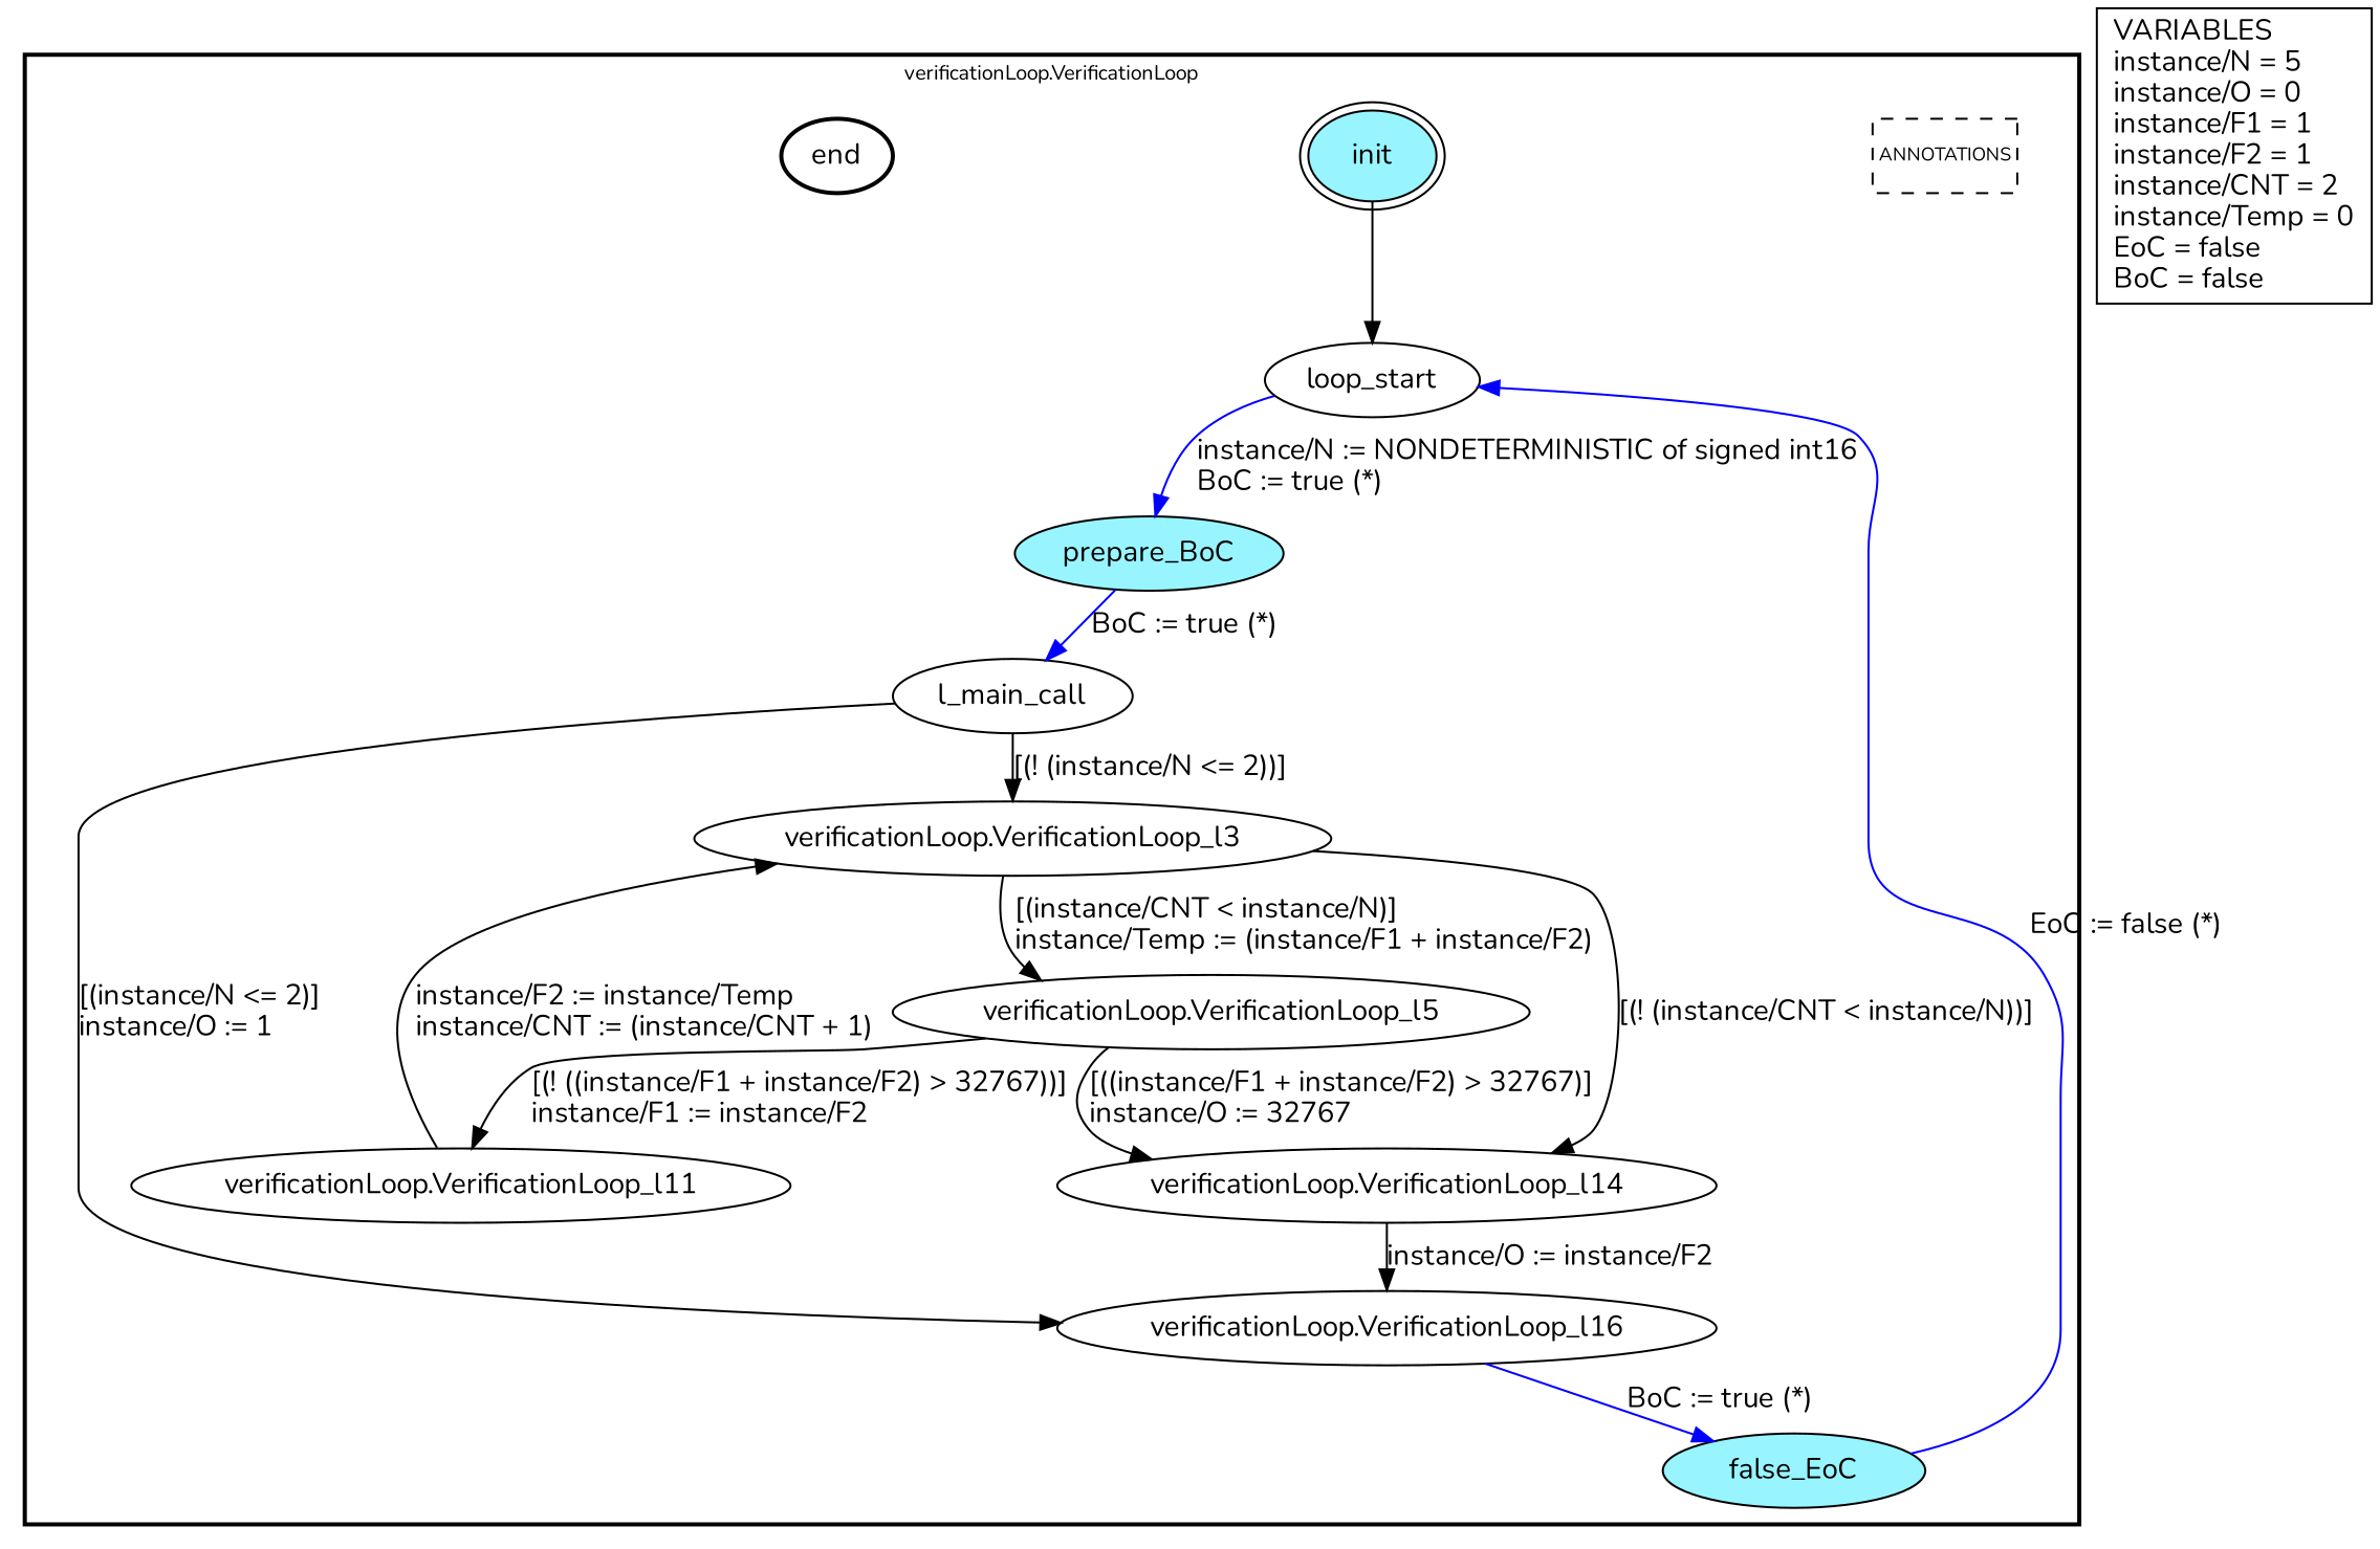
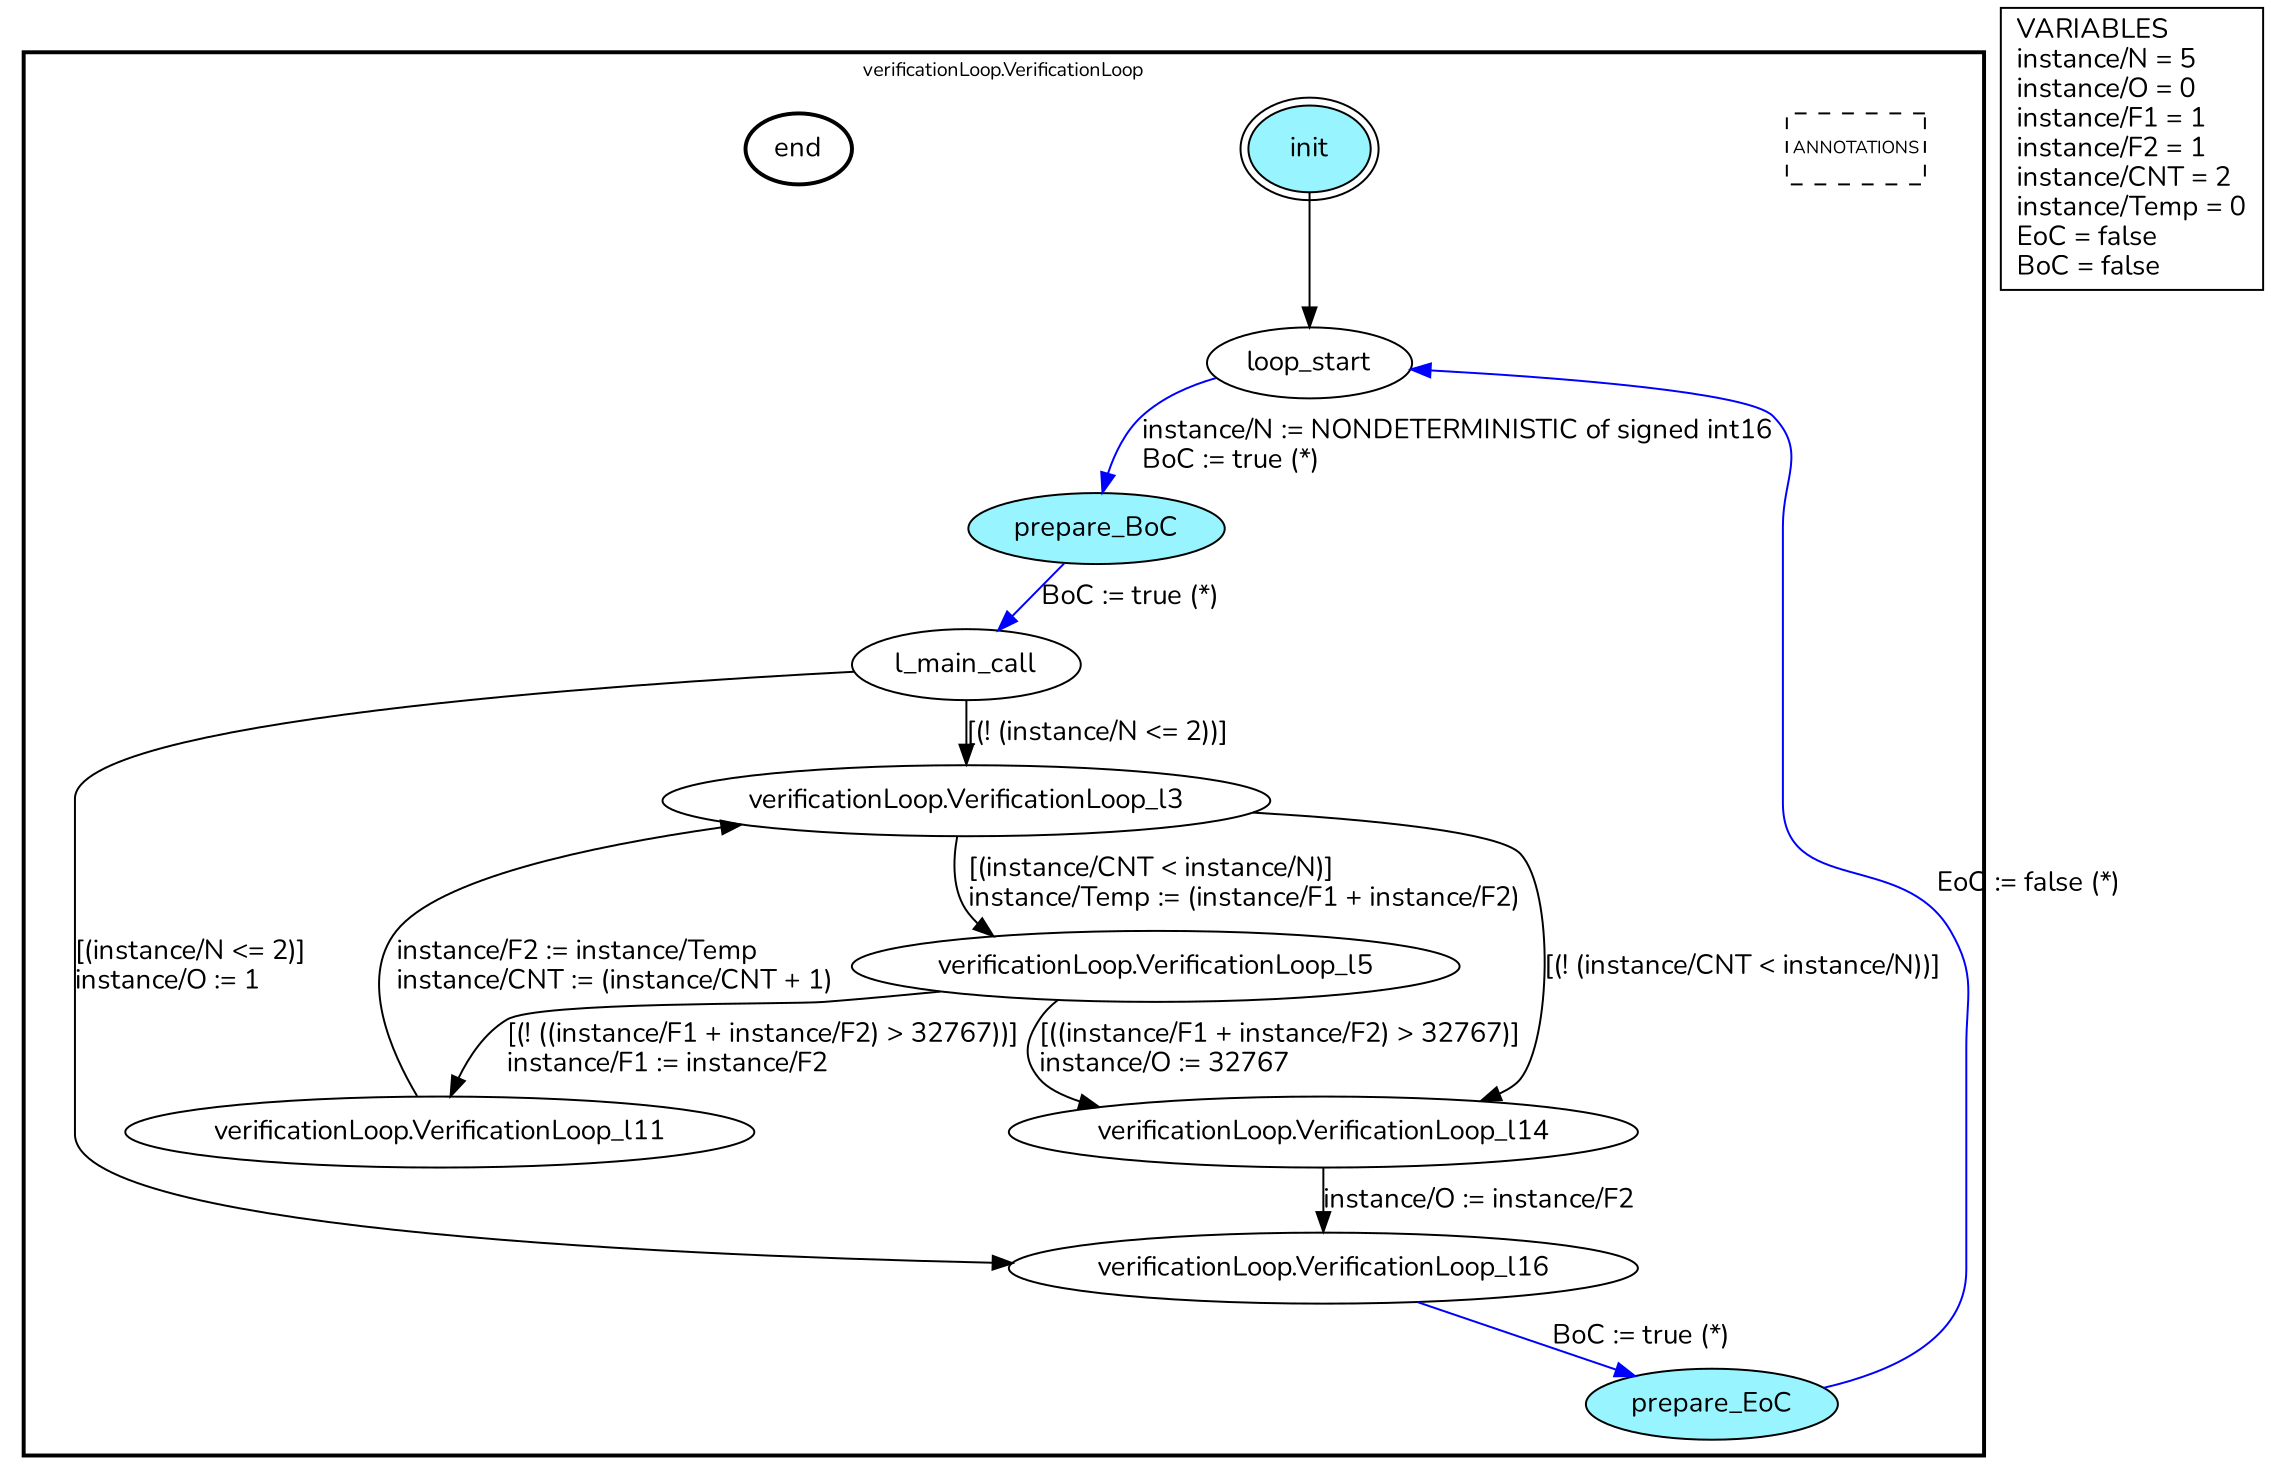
  digraph {
    fontname=Nunito
    node [fillcolor=white fontname=Nunito shape=ellipse style=filled color=black]
    edge [color=black fontname=Nunito]
    n1 [fontsize=9 label=ANNOTATIONS margin="0.04,0.04" shape=rectangle style=dashed color=""]
    n2 [fillcolor=cadetblue1 label=init peripheries=2]
    n3 [label=loop_start]
    n4 [fillcolor=cadetblue1 label=end style=bold]
    n5 [fillcolor=cadetblue1 label=prepare_BoC]
    n6 [label=l_main_call]
    n7 [label="verificationLoop.VerificationLoop_l3"]
    n8 [label="verificationLoop.VerificationLoop_l16"]
-   n9 [fillcolor=cadetblue1 label=false_EoC]
+   n9 [fillcolor=cadetblue1 label=prepare_EoC]
    n10 [label="verificationLoop.VerificationLoop_l5"]
    n11 [label="verificationLoop.VerificationLoop_l14"]
    n12 [label="verificationLoop.VerificationLoop_l11"]
    n13 [fillcolor=lightgray label="VARIABLES\linstance/N = 5\linstance/O = 0\linstance/F1 = 1\linstance/F2 = 1\linstance/CNT = 2\linstance/Temp = 0\lEoC = false\lBoC = false\l" shape=rectangle style="" color=""]
    subgraph cluster_1 {
      color=black
      fontsize=10
      label="verificationLoop.VerificationLoop"
      ranksep=0.4
      style=bold
      n1
      n2
      n3
      n4
      n5
      n6
      n7
      n8
      n9
      n10
      n11
      n12
    }
    n2 -> n3
    n3 -> n5 [color=blue label="instance/N := NONDETERMINISTIC of signed int16\lBoC := true (*)\l"]
    n5 -> n6 [color=blue label="BoC := true (*)"]
    n6 -> n7 [label="[(! (instance/N <= 2))]"]
    n6 -> n8 [label="[(instance/N <= 2)]\linstance/O := 1\l"]
    n7 -> n10 [label="[(instance/CNT < instance/N)]\linstance/Temp := (instance/F1 + instance/F2)\l"]
    n7 -> n11 [label="[(! (instance/CNT < instance/N))]"]
    n8 -> n9 [color=blue label="BoC := true (*)"]
    n9 -> n3 [color=blue label="EoC := false (*)"]
    n10 -> n11 [label="[((instance/F1 + instance/F2) > 32767)]\linstance/O := 32767\l"]
    n10 -> n12 [label="[(! ((instance/F1 + instance/F2) > 32767))]\linstance/F1 := instance/F2\l"]
    n11 -> n8 [label="instance/O := instance/F2"]
    n12 -> n7 [label="instance/F2 := instance/Temp\linstance/CNT := (instance/CNT + 1)\l"]
  }
